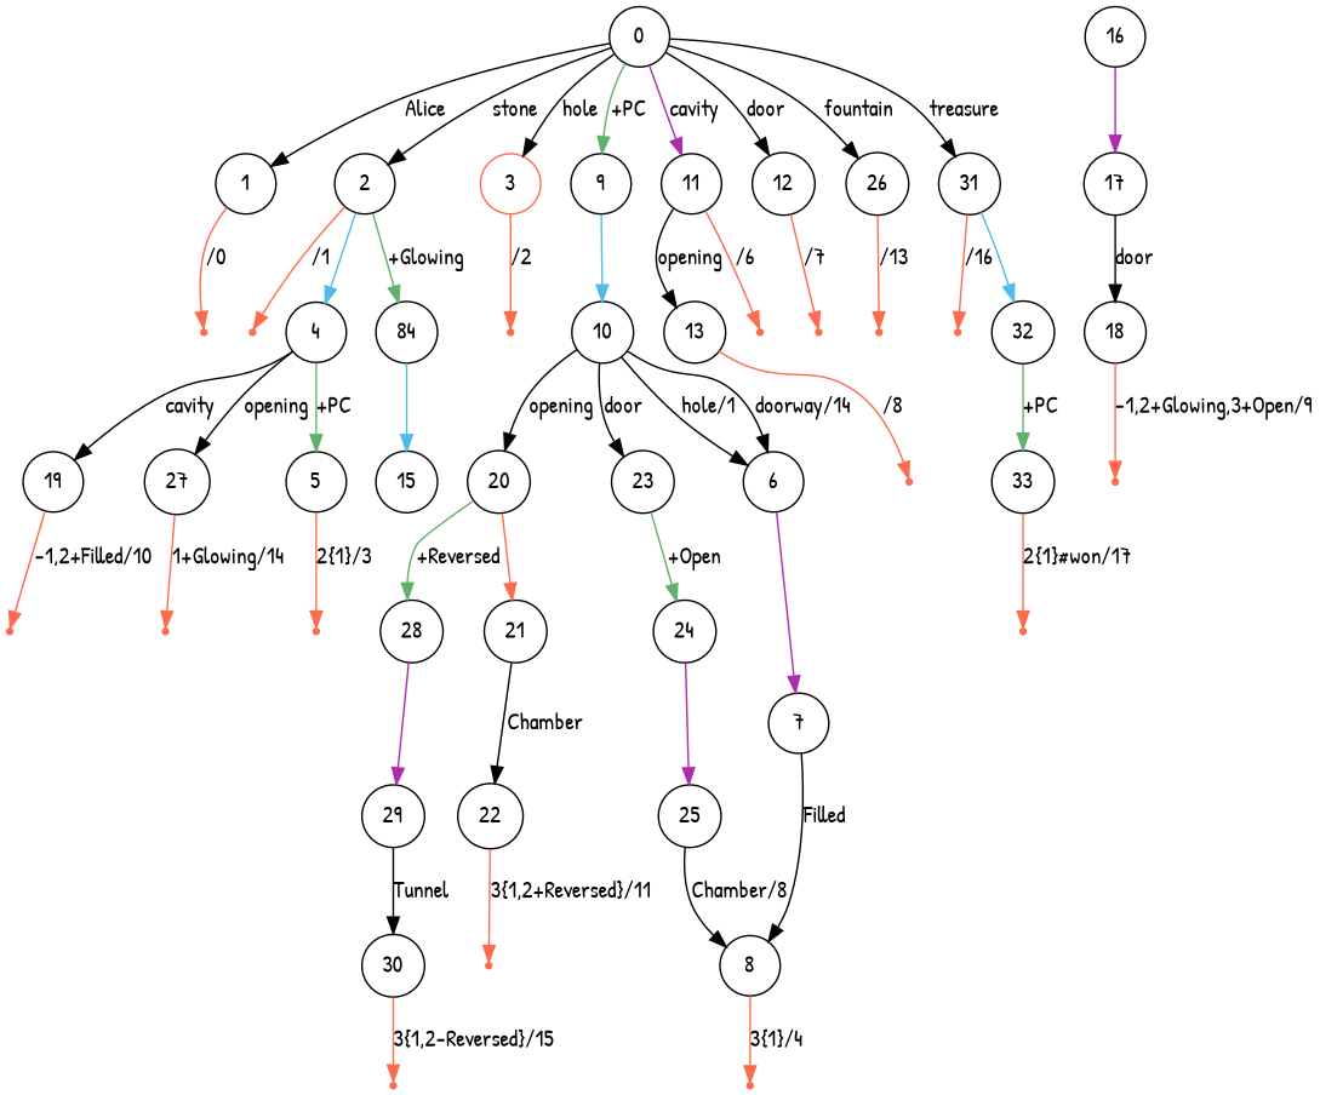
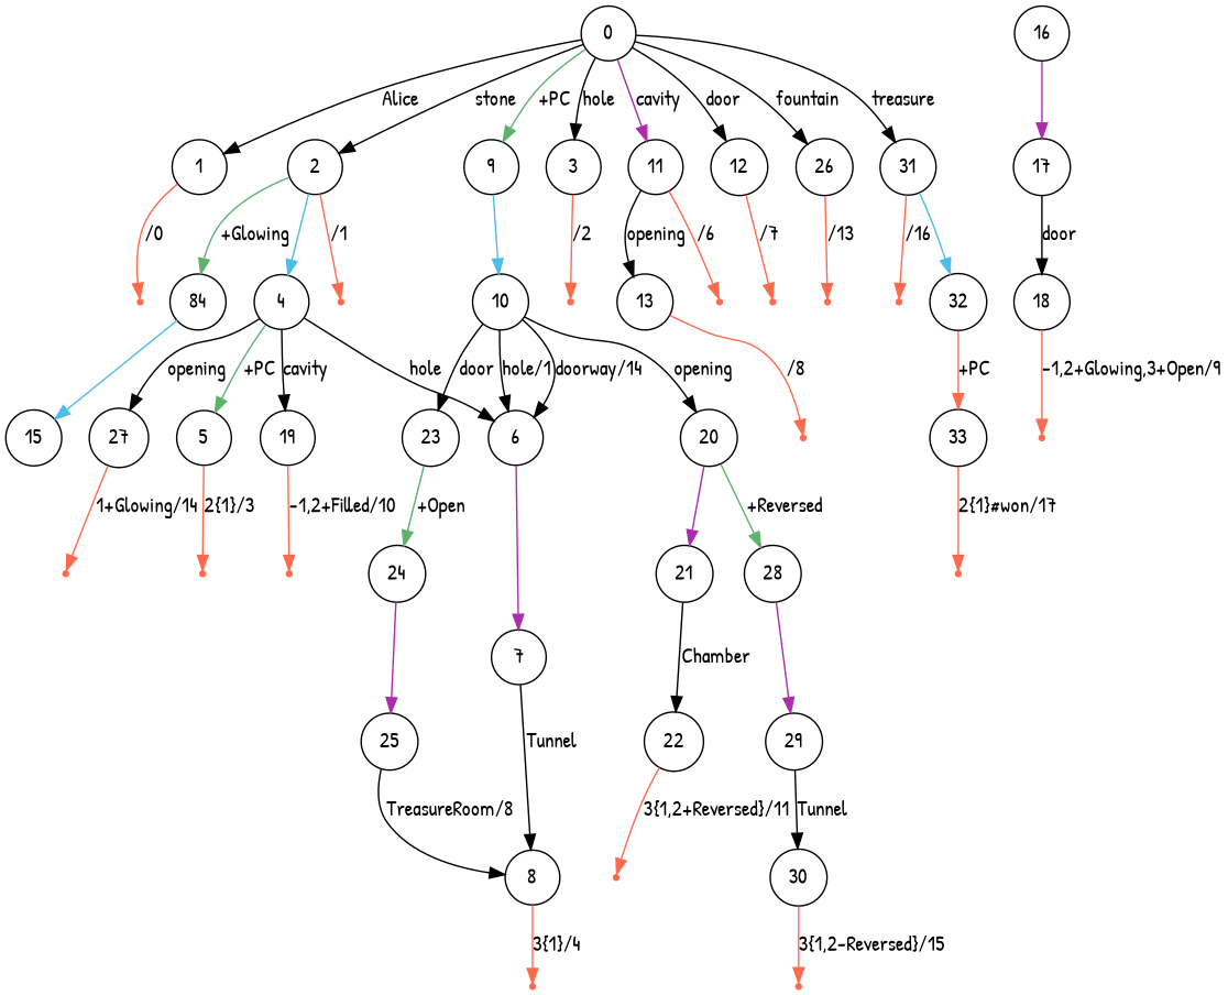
  digraph {
    fontname="Patrick Hand"
    rankdir=TB
    node [fontname="Patrick Hand" shape=circle]
    edge [fontname="Patrick Hand"]
    n1 [label=0]
    n2 [label=1]
    n3 [label=2]
-   n4 [label=3 color="#ff6a4d"]
+   n4 [label=3]
    n5 [label=9]
    n6 [label=11]
    n7 [label=12]
    n8 [label=26]
    n9 [label=31]
    fs0 [color="#ff6a4d" shape=point]
    fs1 [color="#ff6a4d" shape=point]
    n12 [label=4]
    n13 [label=84]
    fs2 [color="#ff6a4d" shape=point]
    n15 [label=10]
    n16 [label=13]
    fs5 [color="#ff6a4d" shape=point]
    fs6 [color="#ff6a4d" shape=point]
    fs7 [color="#ff6a4d" shape=point]
    fs11 [color="#ff6a4d" shape=point]
    fs14 [color="#ff6a4d" shape=point]
    n22 [label=32]
    n23 [label=5]
    n24 [label=6]
    n25 [label=19]
    n26 [label=27]
    n27 [label=15]
    fs3 [color="#ff6a4d" shape=point]
    n29 [label=7]
    fs9 [color="#ff6a4d" shape=point]
    fs12 [color="#ff6a4d" shape=point]
    n32 [label=8]
    fs4 [color="#ff6a4d" shape=point]
    n34 [label=20]
    n35 [label=23]
    n36 [label=21]
    n37 [label=28]
    n38 [label=24]
    n39 [label=16]
    n40 [label=17]
    n41 [label=18]
    fs8 [color="#ff6a4d" shape=point]
    n43 [label=22]
    n44 [label=29]
    fs10 [color="#ff6a4d" shape=point]
    n46 [label=25]
    n47 [label=30]
    fs13 [color="#ff6a4d" shape=point]
    n49 [label=33]
    fs15 [color="#ff6a4d" shape=point]
    n1 -> n2 [label=Alice]
    n1 -> n3 [label=stone]
    n1 -> n4 [label=hole]
    n1 -> n5 [color="#5eb26b" label="+PC"]
    n1 -> n6 [color="#ad2bad" label=cavity]
    n1 -> n7 [label=door]
    n1 -> n8 [label=fountain]
    n1 -> n9 [label=treasure]
    n2 -> fs0 [color="#ff6a4d" label="/0"]
    n3 -> fs1 [color="#ff6a4d" label="/1"]
    n3 -> n12 [color="#4dbce9"]
    n3 -> n13 [color="#5eb26b" label="+Glowing"]
    n4 -> fs2 [color="#ff6a4d" label="/2"]
    n5 -> n15 [color="#4dbce9"]
    n6 -> n16 [label=opening]
    n6 -> fs5 [color="#ff6a4d" label="/6"]
    n7 -> fs6 [color="#ff6a4d" label="/7"]
    n8 -> fs11 [color="#ff6a4d" label="/13"]
    n9 -> fs14 [color="#ff6a4d" label="/16"]
    n9 -> n22 [color="#4dbce9"]
    n12 -> n23 [color="#5eb26b" label="+PC"]
+   n12 -> n24 [label=hole]
    n12 -> n25 [label=cavity]
    n12 -> n26 [label=opening]
    n13 -> n27 [color="#4dbce9"]
    n15 -> n24 [label="hole/1"]
    n15 -> n24 [label="doorway/14"]
    n15 -> n34 [label=opening]
    n15 -> n35 [label=door]
    n16 -> fs7 [color="#ff6a4d" label="/8"]
-   n22 -> n49 [color="#5eb26b" label="+PC"]
+   n22 -> n49 [color="#ff6a4d" label="+PC"]
    n23 -> fs3 [color="#ff6a4d" label="2{1}/3"]
    n24 -> n29 [color="#ad2bad"]
    n25 -> fs9 [color="#ff6a4d" label="-1,2+Filled/10"]
    n26 -> fs12 [color="#ff6a4d" label="1+Glowing/14"]
-   n29 -> n32 [label=Filled]
+   n29 -> n32 [label=Tunnel]
    n32 -> fs4 [color="#ff6a4d" label="3{1}/4"]
-   n34 -> n36 [color="#ff6a4d"]
+   n34 -> n36 [color="#ad2bad"]
    n34 -> n37 [color="#5eb26b" label="+Reversed"]
    n35 -> n38 [color="#5eb26b" label="+Open"]
    n36 -> n43 [label=Chamber]
    n37 -> n44 [color="#ad2bad"]
    n38 -> n46 [color="#ad2bad"]
    n39 -> n40 [color="#ad2bad"]
    n40 -> n41 [label=door]
    n41 -> fs8 [color="#ff6a4d" label="-1,2+Glowing,3+Open/9"]
    n43 -> fs10 [color="#ff6a4d" label="3{1,2+Reversed}/11"]
    n44 -> n47 [label=Tunnel]
-   n46 -> n32 [label="Chamber/8"]
+   n46 -> n32 [label="TreasureRoom/8"]
    n47 -> fs13 [color="#ff6a4d" label="3{1,2-Reversed}/15"]
    n49 -> fs15 [color="#ff6a4d" label="2{1}#won/17"]
  }
